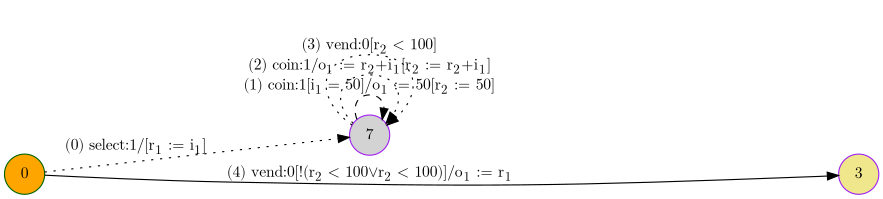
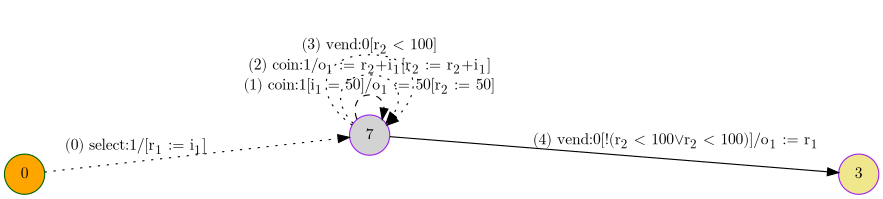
  digraph {
    fontname="Latin Modern Math"
    rankdir=LR
    node [color=purple fontname="Latin Modern Math" shape=circle style=filled]
    edge [fontname="Latin Modern Math" style=dotted]
    0 [color=darkgreen fillcolor=orange]
    n2 [fillcolor=lightgrey label=7]
    3 [fillcolor=khaki]
    0 -> n2 [label=<(0) select:1/&#91;r<sub>1</sub> := i<sub>1</sub>&#93;>]
    n2 -> n2 [label=<(1) coin:1&#91;i<sub>1</sub> = 50&#93;/o<sub>1</sub> := 50&#91;r<sub>2</sub> := 50&#93;> style=dashed]
    n2 -> n2 [label=<(2) coin:1/o<sub>1</sub> := r<sub>2</sub>+i<sub>1</sub>&#91;r<sub>2</sub> := r<sub>2</sub>+i<sub>1</sub>&#93;>]
    n2 -> n2 [label=<(3) vend:0&#91;r<sub>2</sub> &lt; 100&#93;>]
-   0 -> 3 [label=<(4) vend:0&#91;!(r<sub>2</sub> &lt; 100&or;r<sub>2</sub> &lt; 100)&#93;/o<sub>1</sub> := r<sub>1</sub>> style=solid]
+   n2 -> 3 [label=<(4) vend:0&#91;!(r<sub>2</sub> &lt; 100&or;r<sub>2</sub> &lt; 100)&#93;/o<sub>1</sub> := r<sub>1</sub>> style=solid]
  }
